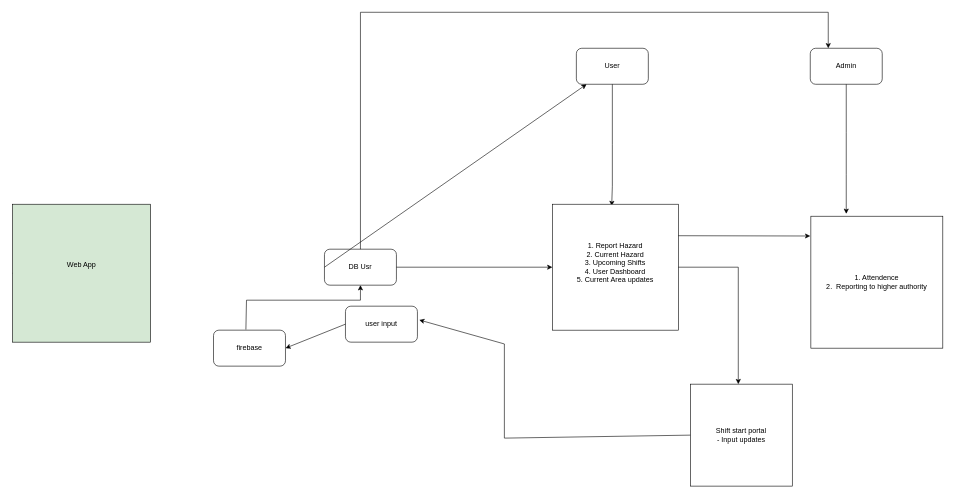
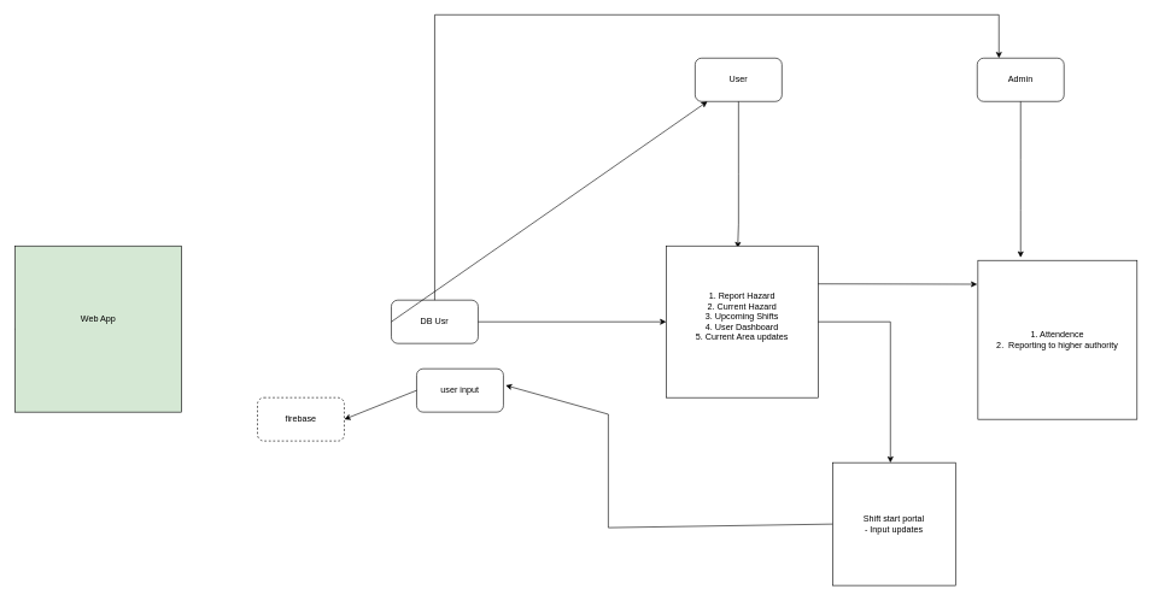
  <mxCell id="0" />
  <mxCell id="1" parent="0" />
  <mxCell id="2" value="User" style="rounded=1;whiteSpace=wrap;html=1;" parent="1" vertex="1"><mxGeometry x="960" y="80" width="120" height="60" as="geometry" /></mxCell>
  <mxCell id="3" value="Admin" style="rounded=1;whiteSpace=wrap;html=1;" parent="1" vertex="1"><mxGeometry x="1350" y="80" width="120" height="60" as="geometry" /></mxCell>
  <mxCell id="4" value="" style="endArrow=classic;html=1;rounded=0;exitX=0.5;exitY=1;exitDx=0;exitDy=0;entryX=0.471;entryY=0.014;entryDx=0;entryDy=0;entryPerimeter=0;" parent="1" source="2" target="5" edge="1"><mxGeometry width="50" height="50" relative="1" as="geometry"><mxPoint x="1180" y="360" as="sourcePoint" /><mxPoint x="1020" y="330" as="targetPoint" /><Array as="points"><mxPoint x="1020" y="240" /><mxPoint x="1020" y="310" /></Array></mxGeometry></mxCell>
  <mxCell id="5" value="&lt;div&gt;1. Report Hazard&lt;/div&gt;&lt;div&gt;2. Current Hazard&lt;/div&gt;&lt;div&gt;3. Upcoming Shifts&lt;/div&gt;&lt;div&gt;4. User Dashboard&lt;/div&gt;&lt;div&gt;5. Current Area updates&lt;/div&gt;&lt;div&gt;&lt;br&gt;&lt;/div&gt;" style="whiteSpace=wrap;html=1;aspect=fixed;" parent="1" vertex="1"><mxGeometry x="920" y="340" width="210" height="210" as="geometry" /></mxCell>
  <mxCell id="6" value="" style="endArrow=classic;html=1;rounded=0;exitX=1;exitY=0.5;exitDx=0;exitDy=0;" parent="1" source="5" edge="1"><mxGeometry width="50" height="50" relative="1" as="geometry"><mxPoint x="1180" y="360" as="sourcePoint" /><mxPoint x="1230" y="640" as="targetPoint" /><Array as="points"><mxPoint x="1230" y="445" /></Array></mxGeometry></mxCell>
  <mxCell id="7" value="&lt;div&gt;Shift start portal &lt;br&gt;&lt;/div&gt;&lt;div&gt;- Input updates&lt;br&gt;&lt;/div&gt;" style="whiteSpace=wrap;html=1;aspect=fixed;" parent="1" vertex="1"><mxGeometry x="1150" y="640" width="170" height="170" as="geometry" /></mxCell>
  <mxCell id="8" value="DB Usr" style="rounded=1;whiteSpace=wrap;html=1;" parent="1" vertex="1"><mxGeometry x="540" y="415" width="120" height="60" as="geometry" /></mxCell>
  <mxCell id="9" value="" style="endArrow=classic;html=1;rounded=0;exitX=1;exitY=0.5;exitDx=0;exitDy=0;entryX=0;entryY=0.5;entryDx=0;entryDy=0;" parent="1" source="8" target="5" edge="1"><mxGeometry width="50" height="50" relative="1" as="geometry"><mxPoint x="900" y="550" as="sourcePoint" /><mxPoint x="950" y="500" as="targetPoint" /></mxGeometry></mxCell>
  <mxCell id="10" value="" style="endArrow=classic;html=1;rounded=0;exitX=0.5;exitY=0;exitDx=0;exitDy=0;entryX=0.25;entryY=0;entryDx=0;entryDy=0;" parent="1" source="8" target="3" edge="1"><mxGeometry width="50" height="50" relative="1" as="geometry"><mxPoint x="900" y="470" as="sourcePoint" /><mxPoint x="1400" y="20" as="targetPoint" /><Array as="points"><mxPoint x="600" y="20" /><mxPoint x="1380" y="20" /></Array></mxGeometry></mxCell>
- <mxCell id="11" value="firebase" style="rounded=1;whiteSpace=wrap;html=1;" parent="1" vertex="1"><mxGeometry x="355" y="550" width="120" height="60" as="geometry" /></mxCell>
+ <mxCell id="11" value="firebase" style="rounded=1;whiteSpace=wrap;html=1;dashed=1;" parent="1" vertex="1"><mxGeometry x="355" y="550" width="120" height="60" as="geometry" /></mxCell>
  <mxCell id="12" value="user input" style="rounded=1;whiteSpace=wrap;html=1;" parent="1" vertex="1"><mxGeometry x="575" y="510" width="120" height="60" as="geometry" /></mxCell>
- <mxCell id="13" value="" style="endArrow=classic;html=1;rounded=0;exitX=0.45;exitY=-0.017;exitDx=0;exitDy=0;exitPerimeter=0;entryX=0.5;entryY=1;entryDx=0;entryDy=0;" parent="1" source="11" target="8" edge="1"><mxGeometry width="50" height="50" relative="1" as="geometry"><mxPoint x="940" y="540" as="sourcePoint" /><mxPoint x="990" y="490" as="targetPoint" /><Array as="points"><mxPoint x="410" y="500" /><mxPoint x="600" y="500" /></Array></mxGeometry></mxCell>
  <mxCell id="14" value="" style="endArrow=classic;html=1;rounded=0;exitX=0;exitY=0.5;exitDx=0;exitDy=0;entryX=1;entryY=0.5;entryDx=0;entryDy=0;" parent="1" source="12" target="11" edge="1"><mxGeometry width="50" height="50" relative="1" as="geometry"><mxPoint x="940" y="540" as="sourcePoint" /><mxPoint x="990" y="490" as="targetPoint" /></mxGeometry></mxCell>
  <mxCell id="15" value="" style="endArrow=classic;html=1;rounded=0;exitX=0;exitY=0.5;exitDx=0;exitDy=0;entryX=1.025;entryY=0.383;entryDx=0;entryDy=0;entryPerimeter=0;" parent="1" source="7" target="12" edge="1"><mxGeometry width="50" height="50" relative="1" as="geometry"><mxPoint x="731.96" y="551.02" as="sourcePoint" /><mxPoint x="990" y="490" as="targetPoint" /><Array as="points"><mxPoint x="840" y="730" /><mxPoint x="840" y="573" /></Array></mxGeometry></mxCell>
  <mxCell id="16" value="" style="endArrow=classic;html=1;rounded=0;exitX=0;exitY=0.5;exitDx=0;exitDy=0;" parent="1" source="21" edge="1"><mxGeometry width="50" height="50" relative="1" as="geometry"><mxPoint x="410" y="460" as="sourcePoint" /><mxPoint x="60" y="445" as="targetPoint" /></mxGeometry></mxCell>
  <mxCell id="17" value="" style="endArrow=classic;html=1;rounded=0;exitX=0.5;exitY=1;exitDx=0;exitDy=0;" parent="1" source="3" edge="1"><mxGeometry width="50" height="50" relative="1" as="geometry"><mxPoint x="1450" y="460" as="sourcePoint" /><mxPoint x="1410" y="356" as="targetPoint" /><Array as="points"><mxPoint x="1410" y="220" /><mxPoint x="1410" y="290" /></Array></mxGeometry></mxCell>
  <mxCell id="18" value="" style="endArrow=classic;html=1;rounded=0;exitX=1;exitY=0.25;exitDx=0;exitDy=0;" parent="1" source="5" edge="1"><mxGeometry width="50" height="50" relative="1" as="geometry"><mxPoint x="1450" y="460" as="sourcePoint" /><mxPoint x="1350" y="393" as="targetPoint" /></mxGeometry></mxCell>
  <mxCell id="19" value="&lt;div&gt;1. Attendence&lt;/div&gt;&lt;div&gt;2.&amp;nbsp; Reporting to higher authority&lt;br&gt;&lt;/div&gt;" style="whiteSpace=wrap;html=1;aspect=fixed;" parent="1" vertex="1"><mxGeometry x="1351" y="360" width="220" height="220" as="geometry" /></mxCell>
  <mxCell id="20" value="" style="endArrow=classic;html=1;rounded=0;exitX=0;exitY=0.5;exitDx=0;exitDy=0;" parent="1" source="8" target="2" edge="1"><mxGeometry width="50" height="50" relative="1" as="geometry"><mxPoint x="540" y="445" as="sourcePoint" /><mxPoint x="60" y="445" as="targetPoint" /></mxGeometry></mxCell>
  <mxCell id="21" value="&lt;div&gt;Web App&lt;/div&gt;&lt;div&gt;&lt;br&gt;&lt;/div&gt;&lt;div&gt;&lt;br&gt;&lt;/div&gt;" style="whiteSpace=wrap;html=1;aspect=fixed;fillColor=#d5e8d4;" parent="1" vertex="1"><mxGeometry x="20" y="340" width="230" height="230" as="geometry" /></mxCell>
